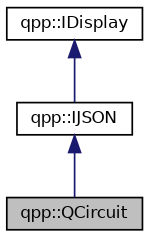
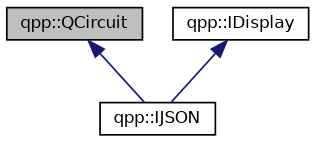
  digraph {
    node [color=black fillcolor=white fontname=Helvetica fontsize=10 shape=record style=filled]
    edge [color=midnightblue dir=back fontname=Helvetica fontsize=10 labelfontname=Helvetica labelfontsize=10 style=solid]
    n1 [fillcolor=grey75 fontcolor=black height=0.2 label="qpp::QCircuit" width=0.4]
    n2 [height=0.2 label="qpp::IDisplay" width=0.4]
    n3 [height=0.2 label="qpp::IJSON" width=0.4]
    n2 -> n3
-   n3 -> n1
+   n1 -> n3
  }
